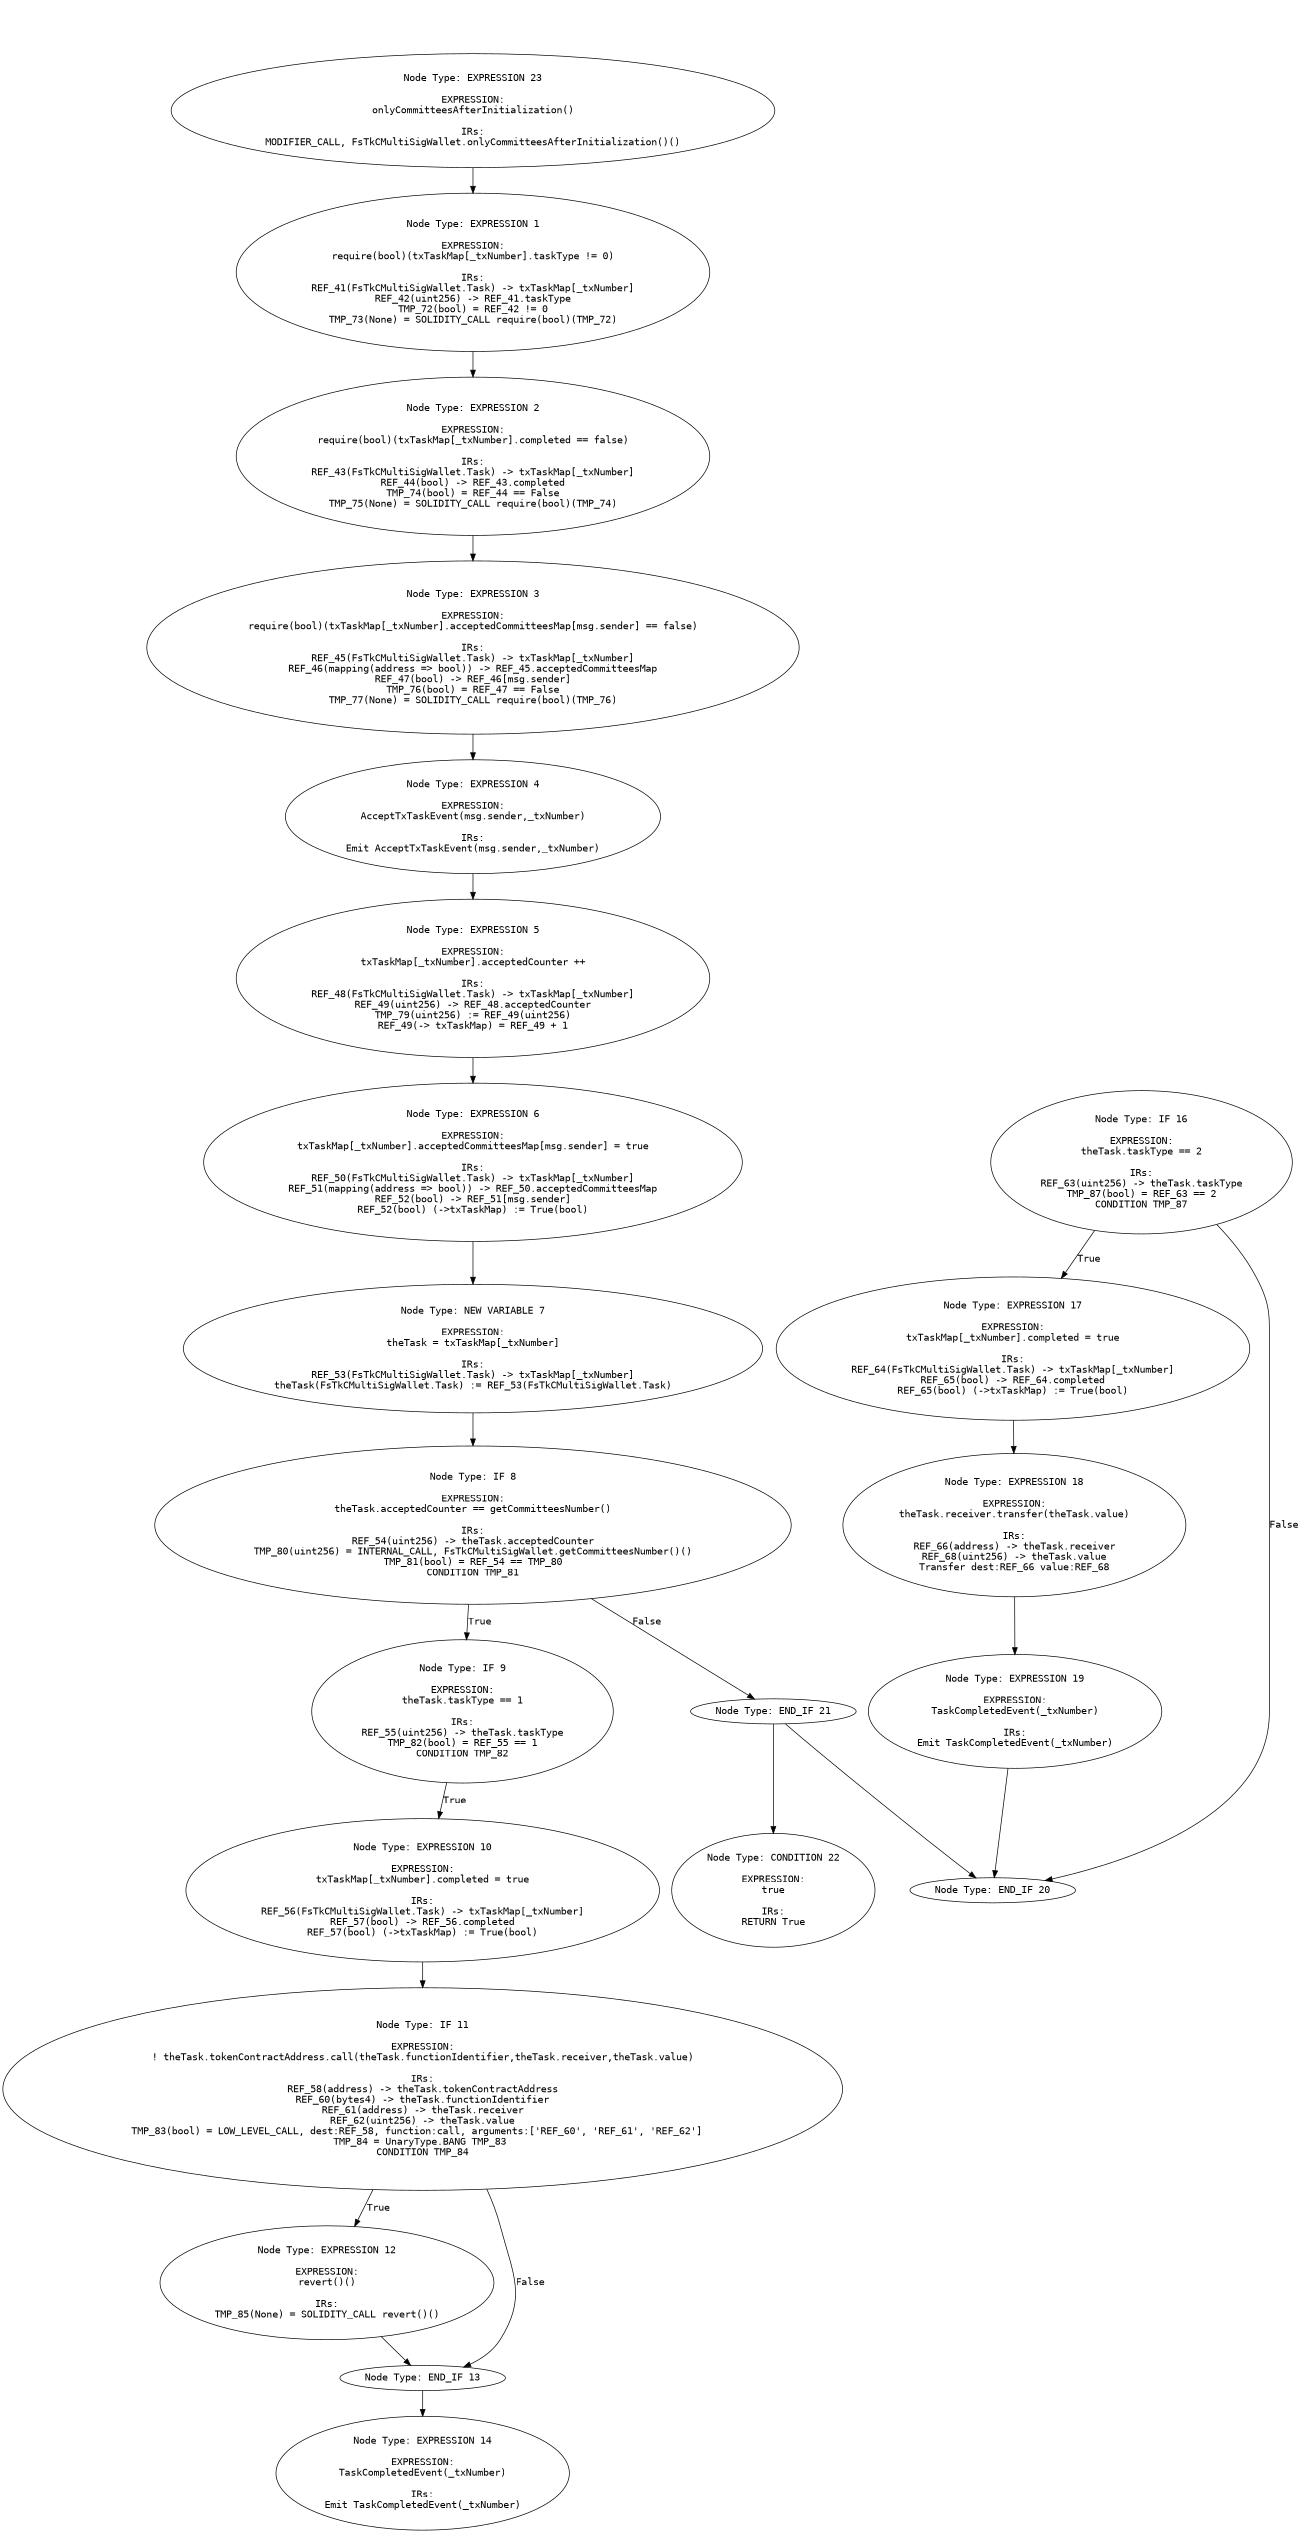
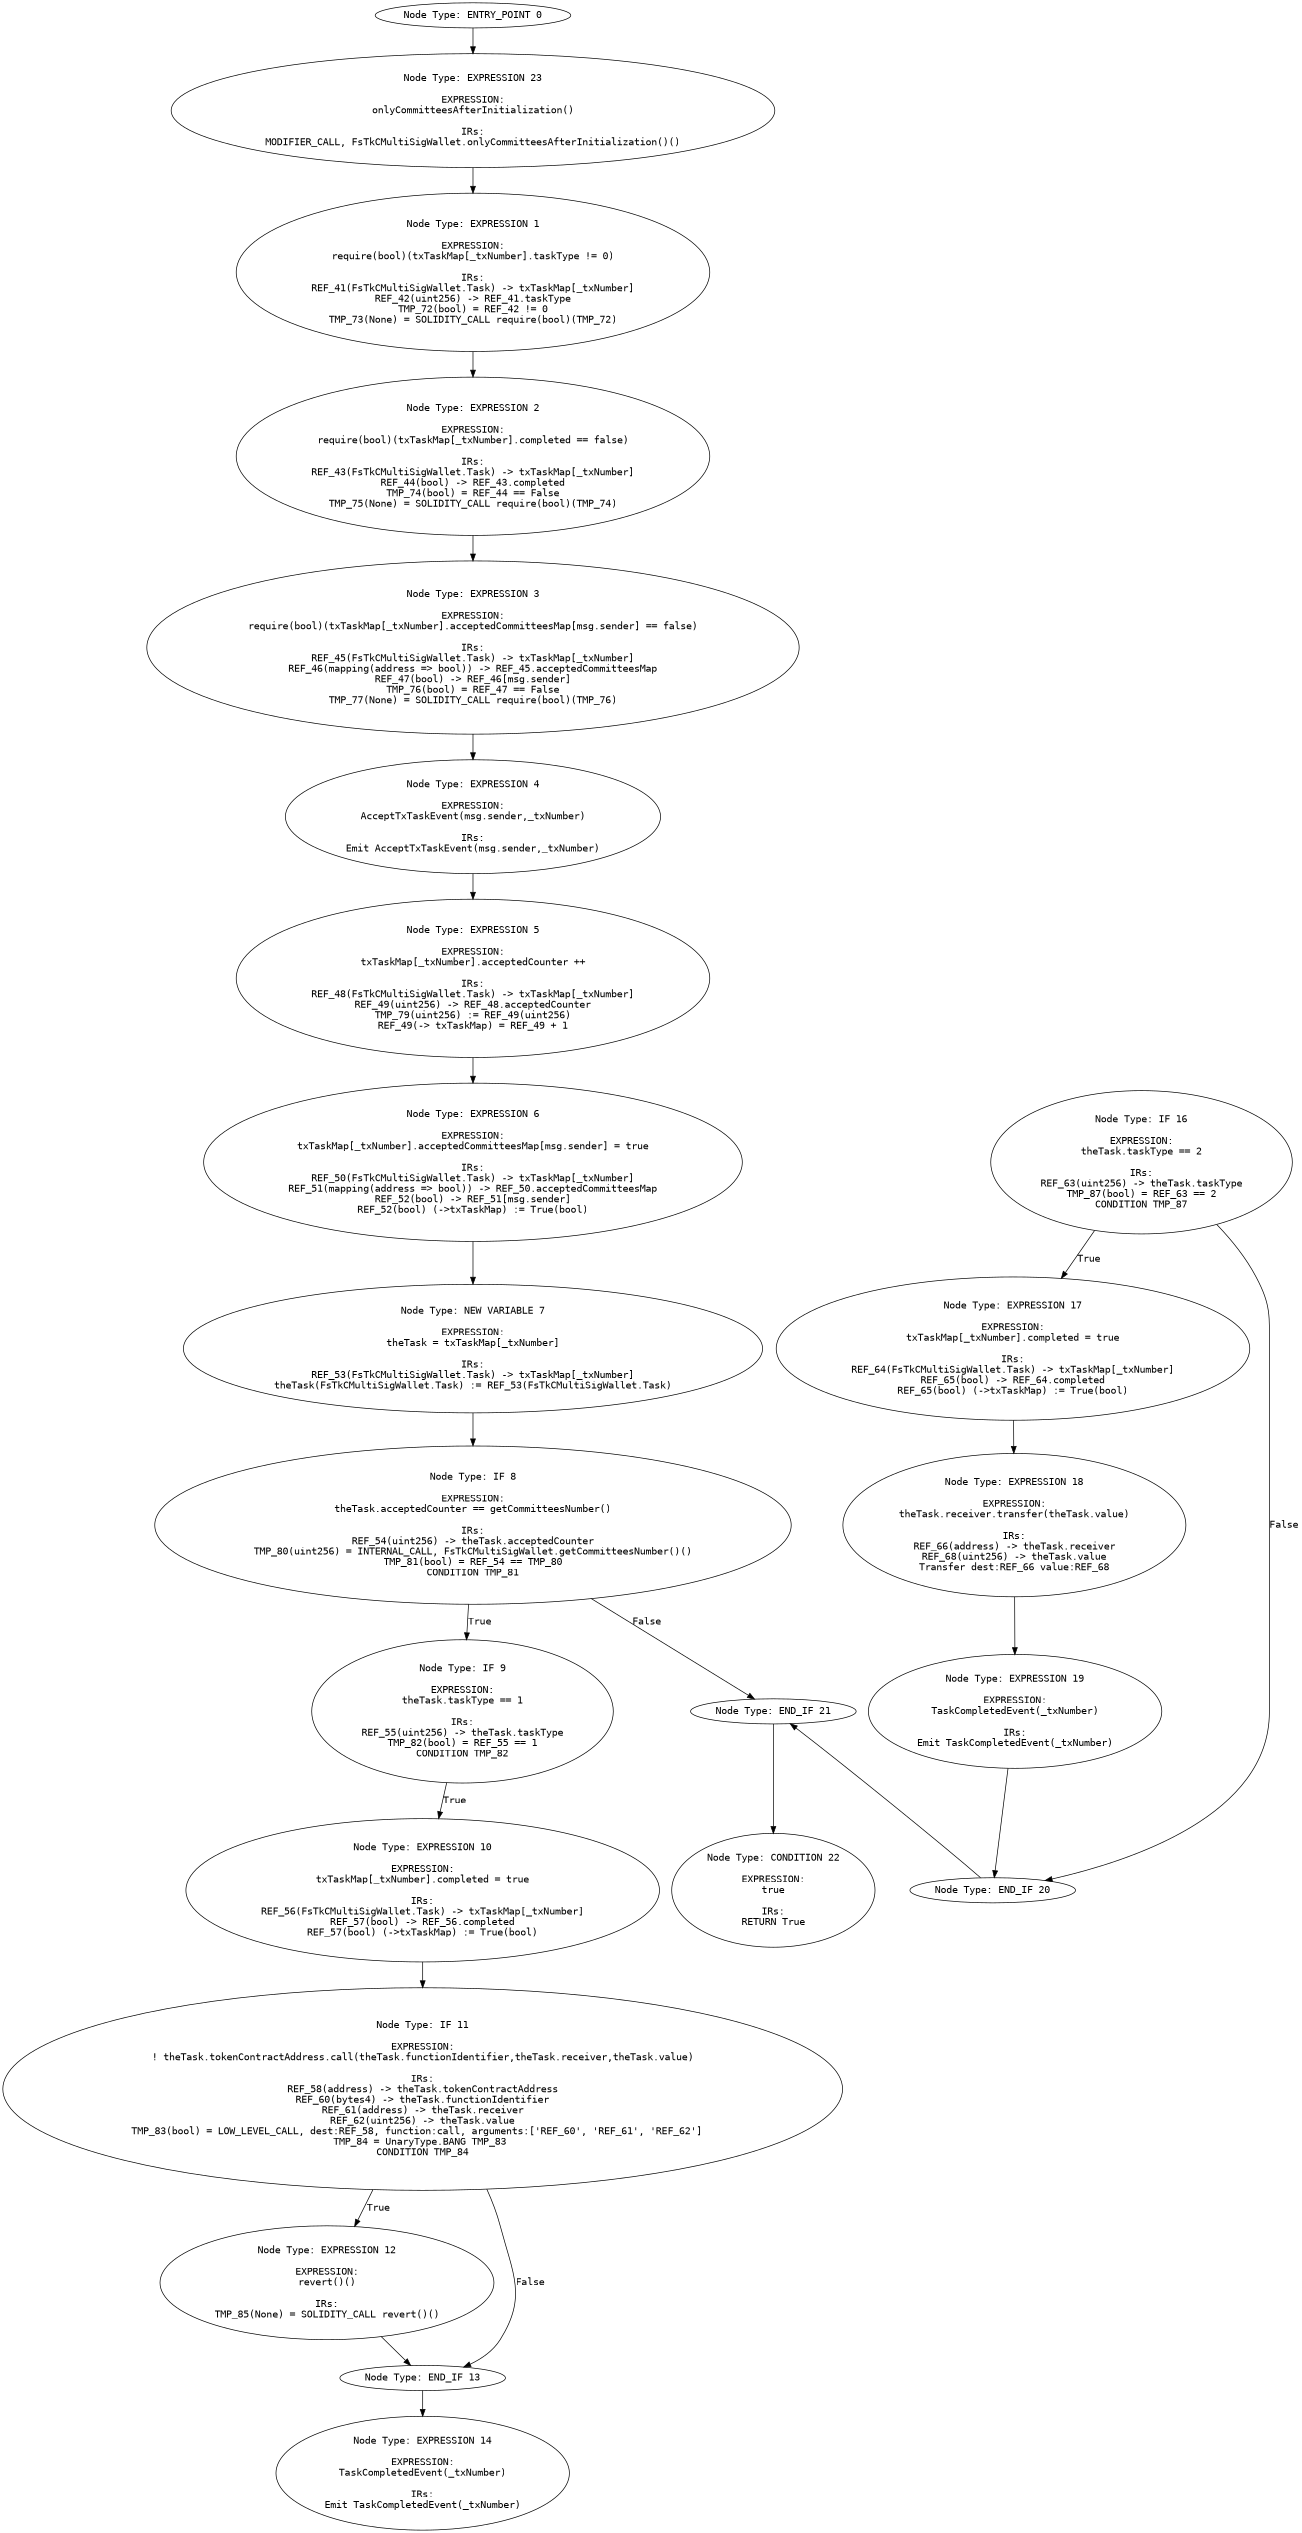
  digraph {
    fontname="DejaVu Sans Mono"
    node [fontname="DejaVu Sans Mono"]
    edge [fontname="DejaVu Sans Mono"]
+   n1 [label="Node Type: ENTRY_POINT 0\n"]
    n2 [label="Node Type: EXPRESSION 23\n\nEXPRESSION:\nonlyCommitteesAfterInitialization()\n\nIRs:\nMODIFIER_CALL, FsTkCMultiSigWallet.onlyCommitteesAfterInitialization()()"]
    n3 [label="Node Type: EXPRESSION 1\n\nEXPRESSION:\nrequire(bool)(txTaskMap[_txNumber].taskType != 0)\n\nIRs:\nREF_41(FsTkCMultiSigWallet.Task) -> txTaskMap[_txNumber]\nREF_42(uint256) -> REF_41.taskType\nTMP_72(bool) = REF_42 != 0\nTMP_73(None) = SOLIDITY_CALL require(bool)(TMP_72)"]
    n4 [label="Node Type: EXPRESSION 2\n\nEXPRESSION:\nrequire(bool)(txTaskMap[_txNumber].completed == false)\n\nIRs:\nREF_43(FsTkCMultiSigWallet.Task) -> txTaskMap[_txNumber]\nREF_44(bool) -> REF_43.completed\nTMP_74(bool) = REF_44 == False\nTMP_75(None) = SOLIDITY_CALL require(bool)(TMP_74)"]
    n5 [label="Node Type: EXPRESSION 3\n\nEXPRESSION:\nrequire(bool)(txTaskMap[_txNumber].acceptedCommitteesMap[msg.sender] == false)\n\nIRs:\nREF_45(FsTkCMultiSigWallet.Task) -> txTaskMap[_txNumber]\nREF_46(mapping(address => bool)) -> REF_45.acceptedCommitteesMap\nREF_47(bool) -> REF_46[msg.sender]\nTMP_76(bool) = REF_47 == False\nTMP_77(None) = SOLIDITY_CALL require(bool)(TMP_76)"]
    n6 [label="Node Type: EXPRESSION 4\n\nEXPRESSION:\nAcceptTxTaskEvent(msg.sender,_txNumber)\n\nIRs:\nEmit AcceptTxTaskEvent(msg.sender,_txNumber)"]
    n7 [label="Node Type: EXPRESSION 5\n\nEXPRESSION:\ntxTaskMap[_txNumber].acceptedCounter ++\n\nIRs:\nREF_48(FsTkCMultiSigWallet.Task) -> txTaskMap[_txNumber]\nREF_49(uint256) -> REF_48.acceptedCounter\nTMP_79(uint256) := REF_49(uint256)\nREF_49(-> txTaskMap) = REF_49 + 1"]
    n8 [label="Node Type: EXPRESSION 6\n\nEXPRESSION:\ntxTaskMap[_txNumber].acceptedCommitteesMap[msg.sender] = true\n\nIRs:\nREF_50(FsTkCMultiSigWallet.Task) -> txTaskMap[_txNumber]\nREF_51(mapping(address => bool)) -> REF_50.acceptedCommitteesMap\nREF_52(bool) -> REF_51[msg.sender]\nREF_52(bool) (->txTaskMap) := True(bool)"]
    n9 [label="Node Type: NEW VARIABLE 7\n\nEXPRESSION:\ntheTask = txTaskMap[_txNumber]\n\nIRs:\nREF_53(FsTkCMultiSigWallet.Task) -> txTaskMap[_txNumber]\ntheTask(FsTkCMultiSigWallet.Task) := REF_53(FsTkCMultiSigWallet.Task)"]
    n10 [label="Node Type: IF 8\n\nEXPRESSION:\ntheTask.acceptedCounter == getCommitteesNumber()\n\nIRs:\nREF_54(uint256) -> theTask.acceptedCounter\nTMP_80(uint256) = INTERNAL_CALL, FsTkCMultiSigWallet.getCommitteesNumber()()\nTMP_81(bool) = REF_54 == TMP_80\nCONDITION TMP_81"]
    n11 [label="Node Type: IF 9\n\nEXPRESSION:\ntheTask.taskType == 1\n\nIRs:\nREF_55(uint256) -> theTask.taskType\nTMP_82(bool) = REF_55 == 1\nCONDITION TMP_82"]
    n12 [label="Node Type: END_IF 21\n"]
    n13 [label="Node Type: EXPRESSION 10\n\nEXPRESSION:\ntxTaskMap[_txNumber].completed = true\n\nIRs:\nREF_56(FsTkCMultiSigWallet.Task) -> txTaskMap[_txNumber]\nREF_57(bool) -> REF_56.completed\nREF_57(bool) (->txTaskMap) := True(bool)"]
    n14 [label="Node Type: CONDITION 22\n\nEXPRESSION:\ntrue\n\nIRs:\nRETURN True"]
    n15 [label="Node Type: IF 11\n\nEXPRESSION:\n! theTask.tokenContractAddress.call(theTask.functionIdentifier,theTask.receiver,theTask.value)\n\nIRs:\nREF_58(address) -> theTask.tokenContractAddress\nREF_60(bytes4) -> theTask.functionIdentifier\nREF_61(address) -> theTask.receiver\nREF_62(uint256) -> theTask.value\nTMP_83(bool) = LOW_LEVEL_CALL, dest:REF_58, function:call, arguments:['REF_60', 'REF_61', 'REF_62']  \nTMP_84 = UnaryType.BANG TMP_83 \nCONDITION TMP_84"]
    n16 [label="Node Type: EXPRESSION 12\n\nEXPRESSION:\nrevert()()\n\nIRs:\nTMP_85(None) = SOLIDITY_CALL revert()()"]
    n17 [label="Node Type: END_IF 13\n"]
    n18 [label="Node Type: IF 16\n\nEXPRESSION:\ntheTask.taskType == 2\n\nIRs:\nREF_63(uint256) -> theTask.taskType\nTMP_87(bool) = REF_63 == 2\nCONDITION TMP_87"]
    n19 [label="Node Type: EXPRESSION 17\n\nEXPRESSION:\ntxTaskMap[_txNumber].completed = true\n\nIRs:\nREF_64(FsTkCMultiSigWallet.Task) -> txTaskMap[_txNumber]\nREF_65(bool) -> REF_64.completed\nREF_65(bool) (->txTaskMap) := True(bool)"]
    n20 [label="Node Type: END_IF 20\n"]
    n21 [label="Node Type: EXPRESSION 14\n\nEXPRESSION:\nTaskCompletedEvent(_txNumber)\n\nIRs:\nEmit TaskCompletedEvent(_txNumber)"]
    n22 [label="Node Type: EXPRESSION 18\n\nEXPRESSION:\ntheTask.receiver.transfer(theTask.value)\n\nIRs:\nREF_66(address) -> theTask.receiver\nREF_68(uint256) -> theTask.value\nTransfer dest:REF_66 value:REF_68"]
    n23 [label="Node Type: EXPRESSION 19\n\nEXPRESSION:\nTaskCompletedEvent(_txNumber)\n\nIRs:\nEmit TaskCompletedEvent(_txNumber)"]
+   n1 -> n2
    n2 -> n3
    n3 -> n4
    n4 -> n5
    n5 -> n6
    n6 -> n7
    n7 -> n8
    n8 -> n9
    n9 -> n10
    n10 -> n11 [label=True]
    n10 -> n12 [label=False]
    n11 -> n13 [label=True]
    n12 -> n14
    n13 -> n15
    n15 -> n16 [label=True]
    n15 -> n17 [label=False]
    n16 -> n17
    n17 -> n21
    n18 -> n19 [label=True]
    n18 -> n20 [label=False]
    n19 -> n22
-   n12 -> n20
+   n20 -> n12
    n22 -> n23
    n23 -> n20
  }
